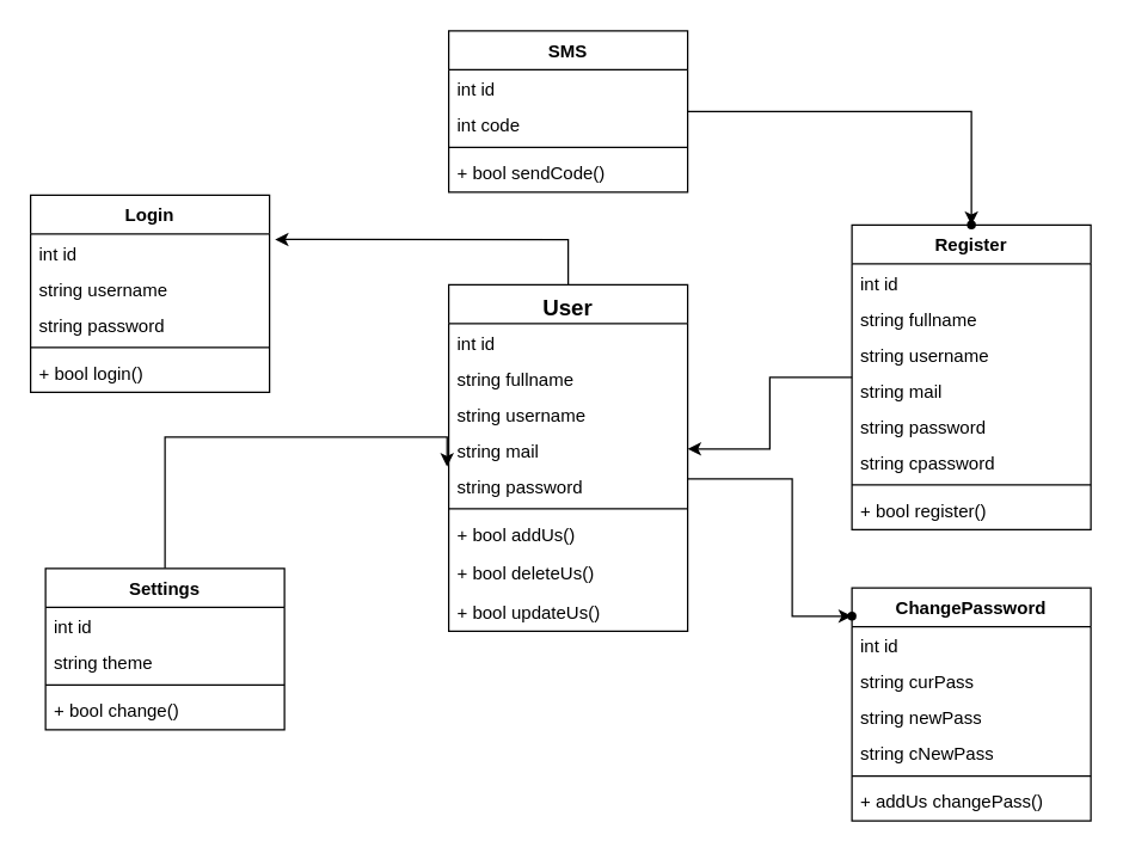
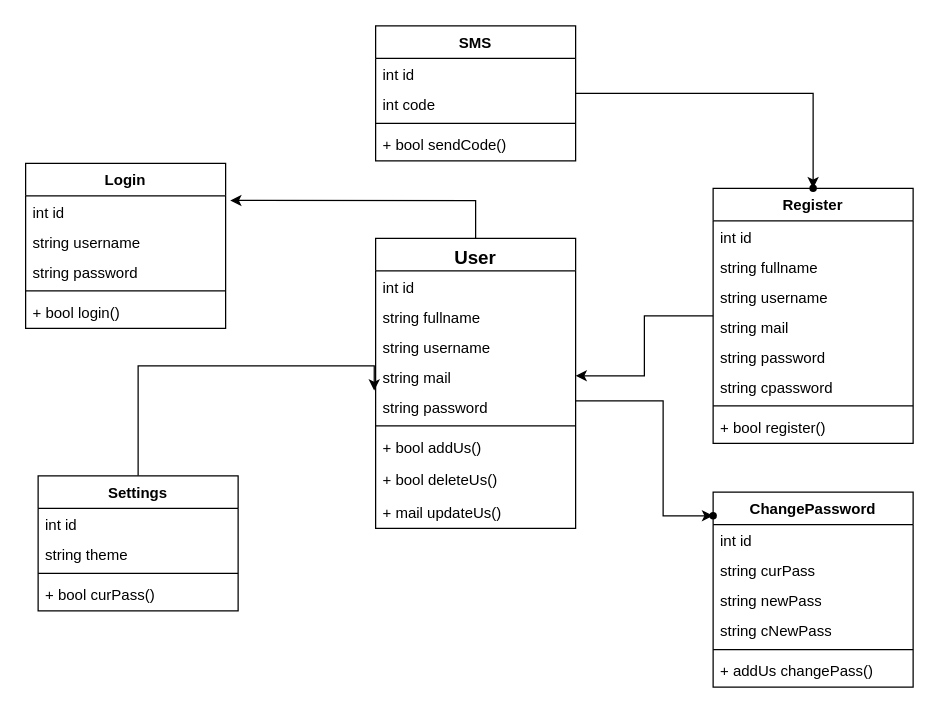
  <mxCell id="0" />
  <mxCell id="1" parent="0" />
  <mxCell id="2" value="" style="edgeStyle=orthogonalEdgeStyle;rounded=0;orthogonalLoop=1;jettySize=auto;html=1;entryX=1.023;entryY=0.158;entryDx=0;entryDy=0;entryPerimeter=0;" edge="1" parent="1" source="4" target="32"><mxGeometry relative="1" as="geometry"><mxPoint x="220" y="306" as="targetPoint" /></mxGeometry></mxCell>
  <mxCell id="3" value="" style="edgeStyle=orthogonalEdgeStyle;rounded=0;orthogonalLoop=1;jettySize=auto;html=1;" edge="1" parent="1" source="4" target="50"><mxGeometry relative="1" as="geometry"><Array as="points"><mxPoint x="530" y="320" /><mxPoint x="530" y="412" /></Array></mxGeometry></mxCell>
  <mxCell id="4" value="&lt;font style=&quot;font-size: 15px;&quot;&gt;User&lt;/font&gt;" style="swimlane;fontStyle=1;align=center;verticalAlign=top;childLayout=stackLayout;horizontal=1;startSize=26;horizontalStack=0;resizeParent=1;resizeParentMax=0;resizeLast=0;collapsible=1;marginBottom=0;whiteSpace=wrap;html=1;" vertex="1" parent="1"><mxGeometry x="300" y="190" width="160" height="232" as="geometry" /></mxCell>
  <mxCell id="5" value="int id" style="text;strokeColor=none;fillColor=none;align=left;verticalAlign=top;spacingLeft=4;spacingRight=4;overflow=hidden;rotatable=0;points=[[0,0.5],[1,0.5]];portConstraint=eastwest;whiteSpace=wrap;html=1;" vertex="1" parent="4"><mxGeometry y="26" width="160" height="24" as="geometry" /></mxCell>
  <mxCell id="6" value="string fullname" style="text;strokeColor=none;fillColor=none;align=left;verticalAlign=top;spacingLeft=4;spacingRight=4;overflow=hidden;rotatable=0;points=[[0,0.5],[1,0.5]];portConstraint=eastwest;whiteSpace=wrap;html=1;" vertex="1" parent="4"><mxGeometry y="50" width="160" height="24" as="geometry" /></mxCell>
  <mxCell id="7" value="string username" style="text;strokeColor=none;fillColor=none;align=left;verticalAlign=top;spacingLeft=4;spacingRight=4;overflow=hidden;rotatable=0;points=[[0,0.5],[1,0.5]];portConstraint=eastwest;whiteSpace=wrap;html=1;" vertex="1" parent="4"><mxGeometry y="74" width="160" height="24" as="geometry" /></mxCell>
  <mxCell id="8" value="string mail&lt;br&gt;" style="text;strokeColor=none;fillColor=none;align=left;verticalAlign=top;spacingLeft=4;spacingRight=4;overflow=hidden;rotatable=0;points=[[0,0.5],[1,0.5]];portConstraint=eastwest;whiteSpace=wrap;html=1;" vertex="1" parent="4"><mxGeometry y="98" width="160" height="24" as="geometry" /></mxCell>
  <mxCell id="9" value="string password&lt;br&gt;" style="text;strokeColor=none;fillColor=none;align=left;verticalAlign=top;spacingLeft=4;spacingRight=4;overflow=hidden;rotatable=0;points=[[0,0.5],[1,0.5]];portConstraint=eastwest;whiteSpace=wrap;html=1;" vertex="1" parent="4"><mxGeometry y="122" width="160" height="24" as="geometry" /></mxCell>
  <mxCell id="10" value="" style="line;strokeWidth=1;fillColor=none;align=left;verticalAlign=middle;spacingTop=-1;spacingLeft=3;spacingRight=3;rotatable=0;labelPosition=right;points=[];portConstraint=eastwest;strokeColor=inherit;" vertex="1" parent="4"><mxGeometry y="146" width="160" height="8" as="geometry" /></mxCell>
  <mxCell id="11" value="+ bool addUs()" style="text;strokeColor=none;fillColor=none;align=left;verticalAlign=top;spacingLeft=4;spacingRight=4;overflow=hidden;rotatable=0;points=[[0,0.5],[1,0.5]];portConstraint=eastwest;whiteSpace=wrap;html=1;" vertex="1" parent="4"><mxGeometry y="154" width="160" height="26" as="geometry" /></mxCell>
  <mxCell id="12" value="+ bool deleteUs()" style="text;strokeColor=none;fillColor=none;align=left;verticalAlign=top;spacingLeft=4;spacingRight=4;overflow=hidden;rotatable=0;points=[[0,0.5],[1,0.5]];portConstraint=eastwest;whiteSpace=wrap;html=1;" vertex="1" parent="4"><mxGeometry y="180" width="160" height="26" as="geometry" /></mxCell>
- <mxCell id="13" value="+ bool updateUs()" style="text;strokeColor=none;fillColor=none;align=left;verticalAlign=top;spacingLeft=4;spacingRight=4;overflow=hidden;rotatable=0;points=[[0,0.5],[1,0.5]];portConstraint=eastwest;whiteSpace=wrap;html=1;" vertex="1" parent="4"><mxGeometry y="206" width="160" height="26" as="geometry" /></mxCell>
+ <mxCell id="13" value="+ mail updateUs()" style="text;strokeColor=none;fillColor=none;align=left;verticalAlign=top;spacingLeft=4;spacingRight=4;overflow=hidden;rotatable=0;points=[[0,0.5],[1,0.5]];portConstraint=eastwest;whiteSpace=wrap;html=1;" vertex="1" parent="4"><mxGeometry y="206" width="160" height="26" as="geometry" /></mxCell>
  <mxCell id="14" value="" style="edgeStyle=orthogonalEdgeStyle;rounded=0;orthogonalLoop=1;jettySize=auto;html=1;" edge="1" parent="1" source="15" target="8"><mxGeometry relative="1" as="geometry" /></mxCell>
  <mxCell id="15" value="Register&lt;br&gt;" style="swimlane;fontStyle=1;align=center;verticalAlign=top;childLayout=stackLayout;horizontal=1;startSize=26;horizontalStack=0;resizeParent=1;resizeParentMax=0;resizeLast=0;collapsible=1;marginBottom=0;whiteSpace=wrap;html=1;" vertex="1" parent="1"><mxGeometry x="570" y="150" width="160" height="204" as="geometry" /></mxCell>
  <mxCell id="16" value="int id" style="text;strokeColor=none;fillColor=none;align=left;verticalAlign=top;spacingLeft=4;spacingRight=4;overflow=hidden;rotatable=0;points=[[0,0.5],[1,0.5]];portConstraint=eastwest;whiteSpace=wrap;html=1;" vertex="1" parent="15"><mxGeometry y="26" width="160" height="24" as="geometry" /></mxCell>
  <mxCell id="17" value="string fullname" style="text;strokeColor=none;fillColor=none;align=left;verticalAlign=top;spacingLeft=4;spacingRight=4;overflow=hidden;rotatable=0;points=[[0,0.5],[1,0.5]];portConstraint=eastwest;whiteSpace=wrap;html=1;" vertex="1" parent="15"><mxGeometry y="50" width="160" height="24" as="geometry" /></mxCell>
  <mxCell id="18" value="string username" style="text;strokeColor=none;fillColor=none;align=left;verticalAlign=top;spacingLeft=4;spacingRight=4;overflow=hidden;rotatable=0;points=[[0,0.5],[1,0.5]];portConstraint=eastwest;whiteSpace=wrap;html=1;" vertex="1" parent="15"><mxGeometry y="74" width="160" height="24" as="geometry" /></mxCell>
  <mxCell id="19" value="string mail" style="text;strokeColor=none;fillColor=none;align=left;verticalAlign=top;spacingLeft=4;spacingRight=4;overflow=hidden;rotatable=0;points=[[0,0.5],[1,0.5]];portConstraint=eastwest;whiteSpace=wrap;html=1;" vertex="1" parent="15"><mxGeometry y="98" width="160" height="24" as="geometry" /></mxCell>
  <mxCell id="20" value="string password" style="text;strokeColor=none;fillColor=none;align=left;verticalAlign=top;spacingLeft=4;spacingRight=4;overflow=hidden;rotatable=0;points=[[0,0.5],[1,0.5]];portConstraint=eastwest;whiteSpace=wrap;html=1;" vertex="1" parent="15"><mxGeometry y="122" width="160" height="24" as="geometry" /></mxCell>
  <mxCell id="21" value="string cpassword" style="text;strokeColor=none;fillColor=none;align=left;verticalAlign=top;spacingLeft=4;spacingRight=4;overflow=hidden;rotatable=0;points=[[0,0.5],[1,0.5]];portConstraint=eastwest;whiteSpace=wrap;html=1;" vertex="1" parent="15"><mxGeometry y="146" width="160" height="24" as="geometry" /></mxCell>
  <mxCell id="22" value="" style="line;strokeWidth=1;fillColor=none;align=left;verticalAlign=middle;spacingTop=-1;spacingLeft=3;spacingRight=3;rotatable=0;labelPosition=right;points=[];portConstraint=eastwest;strokeColor=inherit;" vertex="1" parent="15"><mxGeometry y="170" width="160" height="8" as="geometry" /></mxCell>
  <mxCell id="23" value="+ bool register()" style="text;strokeColor=none;fillColor=none;align=left;verticalAlign=top;spacingLeft=4;spacingRight=4;overflow=hidden;rotatable=0;points=[[0,0.5],[1,0.5]];portConstraint=eastwest;whiteSpace=wrap;html=1;" vertex="1" parent="15"><mxGeometry y="178" width="160" height="26" as="geometry" /></mxCell>
  <mxCell id="24" value="ChangePassword&lt;br&gt;" style="swimlane;fontStyle=1;align=center;verticalAlign=top;childLayout=stackLayout;horizontal=1;startSize=26;horizontalStack=0;resizeParent=1;resizeParentMax=0;resizeLast=0;collapsible=1;marginBottom=0;whiteSpace=wrap;html=1;" vertex="1" parent="1"><mxGeometry x="570" y="393" width="160" height="156" as="geometry" /></mxCell>
  <mxCell id="25" value="int id" style="text;strokeColor=none;fillColor=none;align=left;verticalAlign=top;spacingLeft=4;spacingRight=4;overflow=hidden;rotatable=0;points=[[0,0.5],[1,0.5]];portConstraint=eastwest;whiteSpace=wrap;html=1;" vertex="1" parent="24"><mxGeometry y="26" width="160" height="24" as="geometry" /></mxCell>
  <mxCell id="26" value="string curPass" style="text;strokeColor=none;fillColor=none;align=left;verticalAlign=top;spacingLeft=4;spacingRight=4;overflow=hidden;rotatable=0;points=[[0,0.5],[1,0.5]];portConstraint=eastwest;whiteSpace=wrap;html=1;" vertex="1" parent="24"><mxGeometry y="50" width="160" height="24" as="geometry" /></mxCell>
  <mxCell id="27" value="string newPass" style="text;strokeColor=none;fillColor=none;align=left;verticalAlign=top;spacingLeft=4;spacingRight=4;overflow=hidden;rotatable=0;points=[[0,0.5],[1,0.5]];portConstraint=eastwest;whiteSpace=wrap;html=1;" vertex="1" parent="24"><mxGeometry y="74" width="160" height="24" as="geometry" /></mxCell>
  <mxCell id="28" value="string cNewPass" style="text;strokeColor=none;fillColor=none;align=left;verticalAlign=top;spacingLeft=4;spacingRight=4;overflow=hidden;rotatable=0;points=[[0,0.5],[1,0.5]];portConstraint=eastwest;whiteSpace=wrap;html=1;" vertex="1" parent="24"><mxGeometry y="98" width="160" height="24" as="geometry" /></mxCell>
  <mxCell id="29" value="" style="line;strokeWidth=1;fillColor=none;align=left;verticalAlign=middle;spacingTop=-1;spacingLeft=3;spacingRight=3;rotatable=0;labelPosition=right;points=[];portConstraint=eastwest;strokeColor=inherit;" vertex="1" parent="24"><mxGeometry y="122" width="160" height="8" as="geometry" /></mxCell>
  <mxCell id="30" value="+ addUs changePass()" style="text;strokeColor=none;fillColor=none;align=left;verticalAlign=top;spacingLeft=4;spacingRight=4;overflow=hidden;rotatable=0;points=[[0,0.5],[1,0.5]];portConstraint=eastwest;whiteSpace=wrap;html=1;" vertex="1" parent="24"><mxGeometry y="130" width="160" height="26" as="geometry" /></mxCell>
  <mxCell id="31" value="Login&lt;br&gt;" style="swimlane;fontStyle=1;align=center;verticalAlign=top;childLayout=stackLayout;horizontal=1;startSize=26;horizontalStack=0;resizeParent=1;resizeParentMax=0;resizeLast=0;collapsible=1;marginBottom=0;whiteSpace=wrap;html=1;" vertex="1" parent="1"><mxGeometry x="20" y="130" width="160" height="132" as="geometry" /></mxCell>
  <mxCell id="32" value="int id" style="text;strokeColor=none;fillColor=none;align=left;verticalAlign=top;spacingLeft=4;spacingRight=4;overflow=hidden;rotatable=0;points=[[0,0.5],[1,0.5]];portConstraint=eastwest;whiteSpace=wrap;html=1;" vertex="1" parent="31"><mxGeometry y="26" width="160" height="24" as="geometry" /></mxCell>
  <mxCell id="33" value="string username" style="text;strokeColor=none;fillColor=none;align=left;verticalAlign=top;spacingLeft=4;spacingRight=4;overflow=hidden;rotatable=0;points=[[0,0.5],[1,0.5]];portConstraint=eastwest;whiteSpace=wrap;html=1;" vertex="1" parent="31"><mxGeometry y="50" width="160" height="24" as="geometry" /></mxCell>
  <mxCell id="34" value="string password" style="text;strokeColor=none;fillColor=none;align=left;verticalAlign=top;spacingLeft=4;spacingRight=4;overflow=hidden;rotatable=0;points=[[0,0.5],[1,0.5]];portConstraint=eastwest;whiteSpace=wrap;html=1;" vertex="1" parent="31"><mxGeometry y="74" width="160" height="24" as="geometry" /></mxCell>
  <mxCell id="35" value="" style="line;strokeWidth=1;fillColor=none;align=left;verticalAlign=middle;spacingTop=-1;spacingLeft=3;spacingRight=3;rotatable=0;labelPosition=right;points=[];portConstraint=eastwest;strokeColor=inherit;" vertex="1" parent="31"><mxGeometry y="98" width="160" height="8" as="geometry" /></mxCell>
  <mxCell id="36" value="+ bool login()" style="text;strokeColor=none;fillColor=none;align=left;verticalAlign=top;spacingLeft=4;spacingRight=4;overflow=hidden;rotatable=0;points=[[0,0.5],[1,0.5]];portConstraint=eastwest;whiteSpace=wrap;html=1;" vertex="1" parent="31"><mxGeometry y="106" width="160" height="26" as="geometry" /></mxCell>
  <mxCell id="37" value="" style="edgeStyle=orthogonalEdgeStyle;rounded=0;orthogonalLoop=1;jettySize=auto;html=1;entryX=-0.007;entryY=-0.008;entryDx=0;entryDy=0;entryPerimeter=0;" edge="1" parent="1" source="38" target="9"><mxGeometry relative="1" as="geometry"><mxPoint x="280" y="330" as="targetPoint" /></mxGeometry></mxCell>
  <mxCell id="38" value="Settings&lt;br&gt;" style="swimlane;fontStyle=1;align=center;verticalAlign=top;childLayout=stackLayout;horizontal=1;startSize=26;horizontalStack=0;resizeParent=1;resizeParentMax=0;resizeLast=0;collapsible=1;marginBottom=0;whiteSpace=wrap;html=1;" vertex="1" parent="1"><mxGeometry x="30" y="380" width="160" height="108" as="geometry" /></mxCell>
  <mxCell id="39" value="int id" style="text;strokeColor=none;fillColor=none;align=left;verticalAlign=top;spacingLeft=4;spacingRight=4;overflow=hidden;rotatable=0;points=[[0,0.5],[1,0.5]];portConstraint=eastwest;whiteSpace=wrap;html=1;" vertex="1" parent="38"><mxGeometry y="26" width="160" height="24" as="geometry" /></mxCell>
  <mxCell id="40" value="string theme" style="text;strokeColor=none;fillColor=none;align=left;verticalAlign=top;spacingLeft=4;spacingRight=4;overflow=hidden;rotatable=0;points=[[0,0.5],[1,0.5]];portConstraint=eastwest;whiteSpace=wrap;html=1;" vertex="1" parent="38"><mxGeometry y="50" width="160" height="24" as="geometry" /></mxCell>
  <mxCell id="41" value="" style="line;strokeWidth=1;fillColor=none;align=left;verticalAlign=middle;spacingTop=-1;spacingLeft=3;spacingRight=3;rotatable=0;labelPosition=right;points=[];portConstraint=eastwest;strokeColor=inherit;" vertex="1" parent="38"><mxGeometry y="74" width="160" height="8" as="geometry" /></mxCell>
- <mxCell id="42" value="+ bool change()" style="text;strokeColor=none;fillColor=none;align=left;verticalAlign=top;spacingLeft=4;spacingRight=4;overflow=hidden;rotatable=0;points=[[0,0.5],[1,0.5]];portConstraint=eastwest;whiteSpace=wrap;html=1;" vertex="1" parent="38"><mxGeometry y="82" width="160" height="26" as="geometry" /></mxCell>
+ <mxCell id="42" value="+ bool curPass()" style="text;strokeColor=none;fillColor=none;align=left;verticalAlign=top;spacingLeft=4;spacingRight=4;overflow=hidden;rotatable=0;points=[[0,0.5],[1,0.5]];portConstraint=eastwest;whiteSpace=wrap;html=1;" vertex="1" parent="38"><mxGeometry y="82" width="160" height="26" as="geometry" /></mxCell>
  <mxCell id="43" value="" style="edgeStyle=orthogonalEdgeStyle;rounded=0;orthogonalLoop=1;jettySize=auto;html=1;" edge="1" parent="1" source="44" target="49"><mxGeometry relative="1" as="geometry" /></mxCell>
  <mxCell id="44" value="SMS&lt;br&gt;" style="swimlane;fontStyle=1;align=center;verticalAlign=top;childLayout=stackLayout;horizontal=1;startSize=26;horizontalStack=0;resizeParent=1;resizeParentMax=0;resizeLast=0;collapsible=1;marginBottom=0;whiteSpace=wrap;html=1;" vertex="1" parent="1"><mxGeometry x="300" y="20" width="160" height="108" as="geometry" /></mxCell>
  <mxCell id="45" value="int id" style="text;strokeColor=none;fillColor=none;align=left;verticalAlign=top;spacingLeft=4;spacingRight=4;overflow=hidden;rotatable=0;points=[[0,0.5],[1,0.5]];portConstraint=eastwest;whiteSpace=wrap;html=1;" vertex="1" parent="44"><mxGeometry y="26" width="160" height="24" as="geometry" /></mxCell>
  <mxCell id="46" value="int code" style="text;strokeColor=none;fillColor=none;align=left;verticalAlign=top;spacingLeft=4;spacingRight=4;overflow=hidden;rotatable=0;points=[[0,0.5],[1,0.5]];portConstraint=eastwest;whiteSpace=wrap;html=1;" vertex="1" parent="44"><mxGeometry y="50" width="160" height="24" as="geometry" /></mxCell>
  <mxCell id="47" value="" style="line;strokeWidth=1;fillColor=none;align=left;verticalAlign=middle;spacingTop=-1;spacingLeft=3;spacingRight=3;rotatable=0;labelPosition=right;points=[];portConstraint=eastwest;strokeColor=inherit;" vertex="1" parent="44"><mxGeometry y="74" width="160" height="8" as="geometry" /></mxCell>
  <mxCell id="48" value="+ bool sendCode()" style="text;strokeColor=none;fillColor=none;align=left;verticalAlign=top;spacingLeft=4;spacingRight=4;overflow=hidden;rotatable=0;points=[[0,0.5],[1,0.5]];portConstraint=eastwest;whiteSpace=wrap;html=1;" vertex="1" parent="44"><mxGeometry y="82" width="160" height="26" as="geometry" /></mxCell>
  <mxCell id="49" value="" style="shape=waypoint;sketch=0;size=6;pointerEvents=1;points=[];fillColor=default;resizable=0;rotatable=0;perimeter=centerPerimeter;snapToPoint=1;verticalAlign=top;fontStyle=1;startSize=26;" vertex="1" parent="1"><mxGeometry x="640" y="140" width="20" height="20" as="geometry" /></mxCell>
  <mxCell id="50" value="" style="shape=waypoint;sketch=0;size=6;pointerEvents=1;points=[];fillColor=default;resizable=0;rotatable=0;perimeter=centerPerimeter;snapToPoint=1;verticalAlign=top;fontStyle=1;startSize=26;" vertex="1" parent="1"><mxGeometry x="490" y="402" width="160" height="20" as="geometry" /></mxCell>
